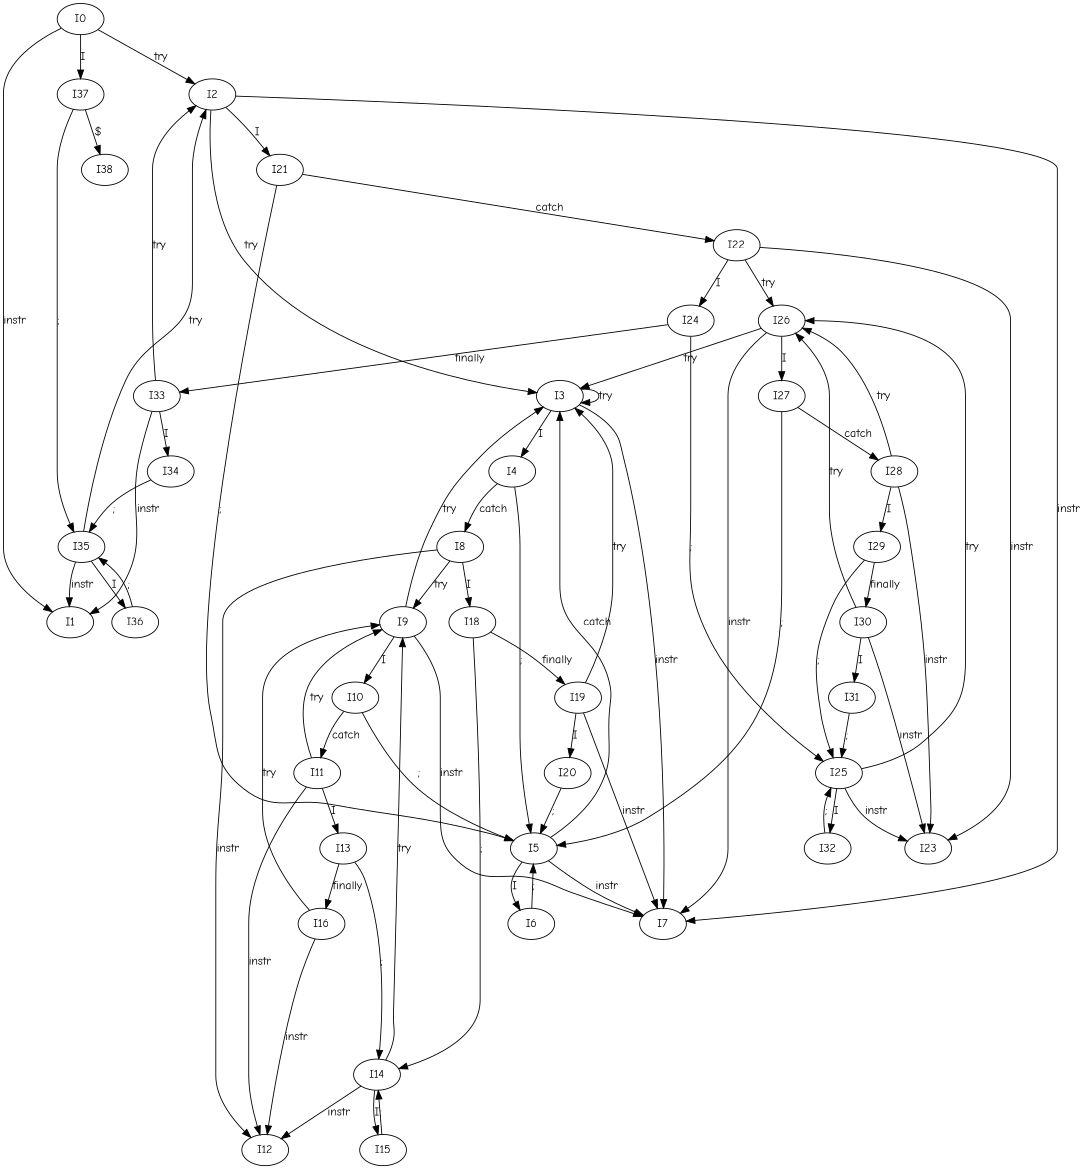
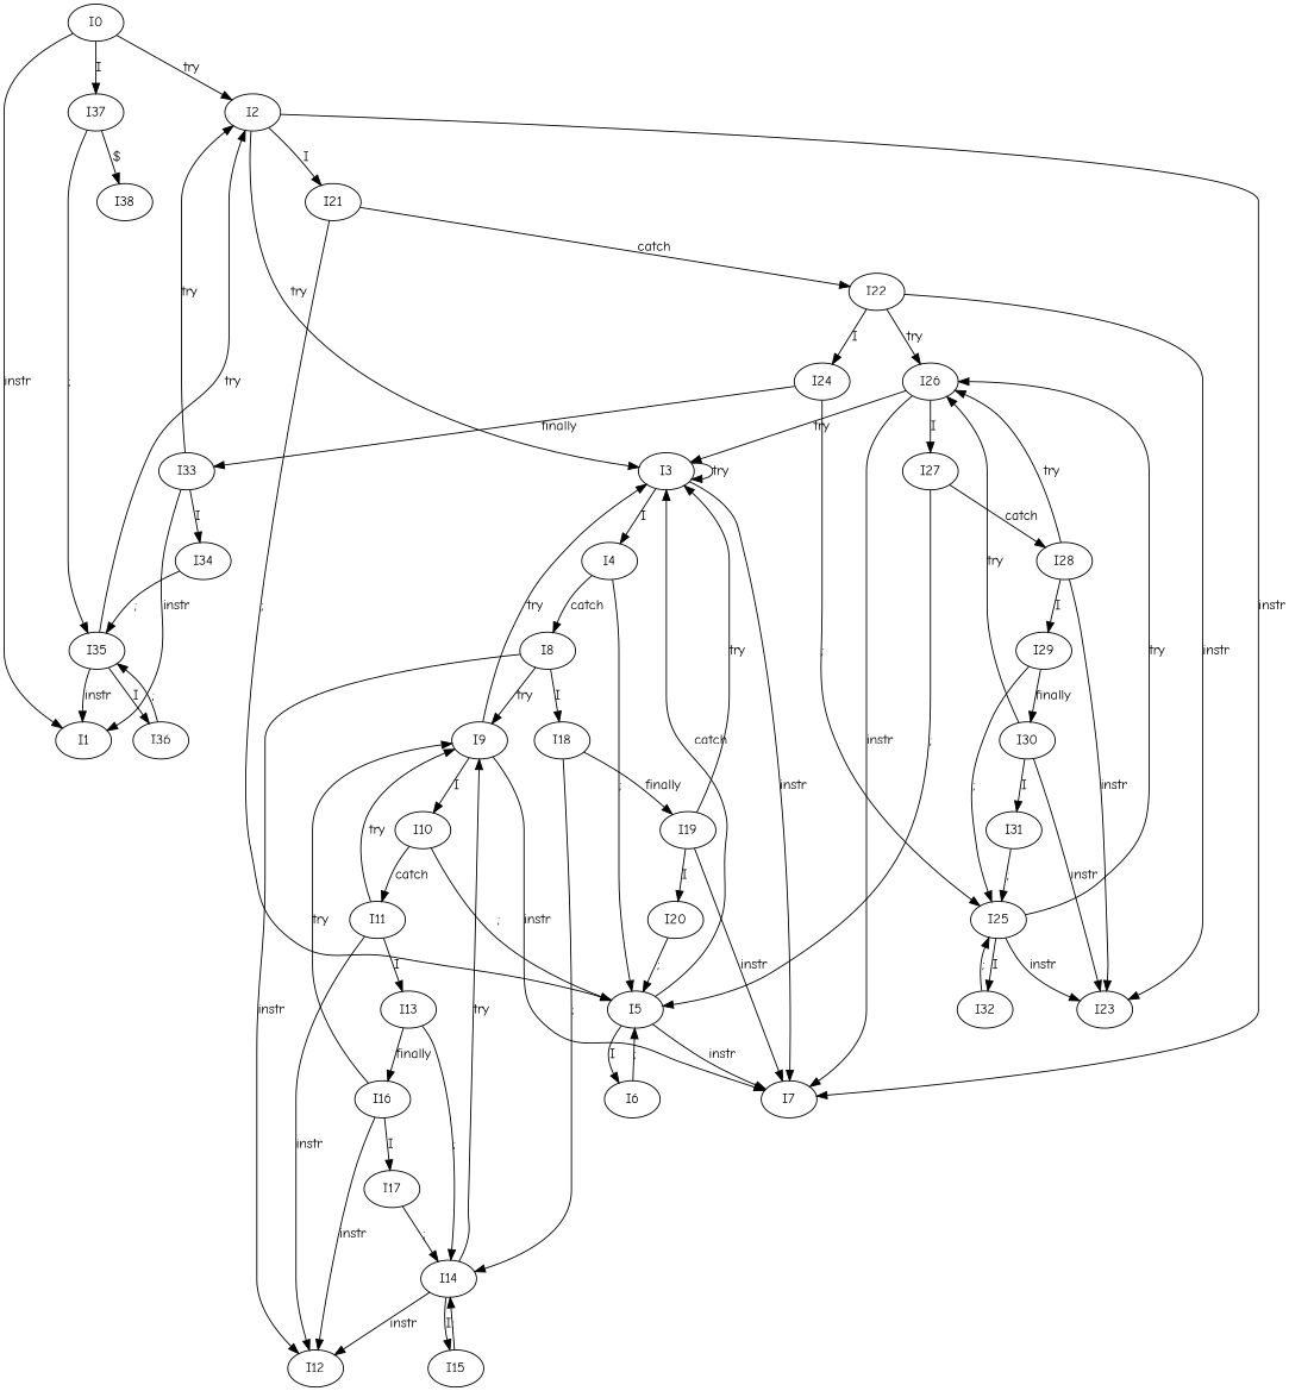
  digraph {
    fontname="Comic Neue"
    node [fontname="Comic Neue"]
    edge [fontname="Comic Neue"]
    I0
    I1
    I2
    I37
    I3
    I21
    I7
    I35
    I38
    I33
    I34
    I36
    I4
    I5
    I22
    I8
    I6
    I9
    I10
    I11
    I19
    I20
    I26
    I27
    I28
    I12
    I18
    I13
    I23
    I24
    I29
    I14
    I16
    I15
+   I17
    I25
    I32
    I30
    I31
    I0 -> I1 [label=instr]
    I0 -> I2 [label=try]
    I0 -> I37 [label=I]
    I2 -> I3 [label=try]
    I2 -> I21 [label=I]
    I2 -> I7 [label=instr]
    I37 -> I35 [label=";"]
    I37 -> I38 [label="$"]
    I3 -> I3 [label=try]
    I3 -> I7 [label=instr]
    I3 -> I4 [label=I]
    I21 -> I5 [label=";"]
    I21 -> I22 [label=catch]
    I35 -> I1 [label=instr]
    I35 -> I2 [label=try]
    I35 -> I36 [label=I]
    I33 -> I1 [label=instr]
    I33 -> I2 [label=try]
    I33 -> I34 [label=I]
    I34 -> I35 [label=";"]
    I36 -> I35 [label=";"]
    I4 -> I5 [label=";"]
    I4 -> I8 [label=catch]
    I5 -> I3 [label=catch]
    I5 -> I7 [label=instr]
    I5 -> I6 [label=I]
    I22 -> I26 [label=try]
    I22 -> I23 [label=instr]
    I22 -> I24 [label=I]
    I8 -> I9 [label=try]
    I8 -> I12 [label=instr]
    I8 -> I18 [label=I]
    I6 -> I5 [label=";"]
    I9 -> I3 [label=try]
    I9 -> I7 [label=instr]
    I9 -> I10 [label=I]
    I10 -> I5 [label=";"]
    I10 -> I11 [label=catch]
    I11 -> I9 [label=try]
    I11 -> I12 [label=instr]
    I11 -> I13 [label=I]
    I19 -> I3 [label=try]
    I19 -> I7 [label=instr]
    I19 -> I20 [label=I]
    I20 -> I5 [label=";"]
    I26 -> I3 [label=try]
    I26 -> I7 [label=instr]
    I26 -> I27 [label=I]
    I27 -> I5 [label=";"]
    I27 -> I28 [label=catch]
    I28 -> I26 [label=try]
    I28 -> I23 [label=instr]
    I28 -> I29 [label=I]
    I18 -> I19 [label=finally]
    I18 -> I14 [label=";"]
    I13 -> I14 [label=";"]
    I13 -> I16 [label=finally]
    I24 -> I33 [label=finally]
    I24 -> I25 [label=";"]
    I29 -> I25 [label=";"]
    I29 -> I30 [label=finally]
    I14 -> I9 [label=try]
    I14 -> I12 [label=instr]
    I14 -> I15 [label=I]
    I16 -> I9 [label=try]
    I16 -> I12 [label=instr]
+   I16 -> I17 [label=I]
    I15 -> I14 [label=";"]
+   I17 -> I14 [label=";"]
    I25 -> I26 [label=try]
    I25 -> I23 [label=instr]
    I25 -> I32 [label=I]
    I32 -> I25 [label=";"]
    I30 -> I26 [label=try]
    I30 -> I23 [label=instr]
    I30 -> I31 [label=I]
    I31 -> I25 [label=";"]
  }
